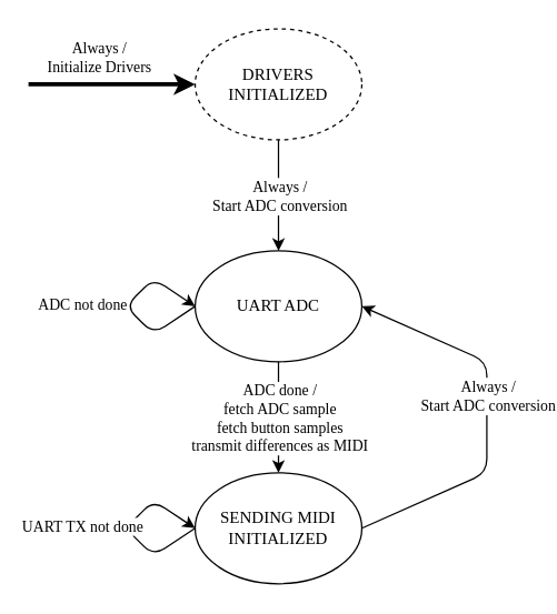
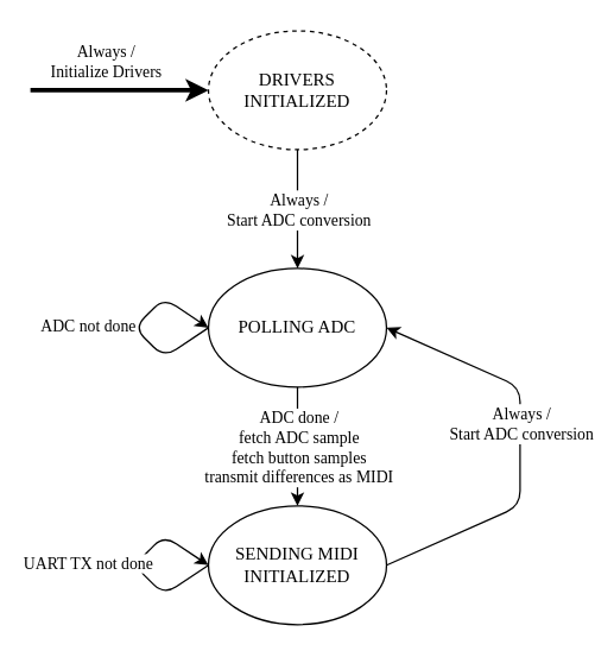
  <mxCell id="0" />
  <mxCell id="1" parent="0" />
  <mxCell id="2" value="DRIVERS INITIALIZED" style="ellipse;whiteSpace=wrap;html=1;fontFamily=Lucida Console;dashed=1;" vertex="1" parent="1"><mxGeometry x="140" y="20" width="120" height="80" as="geometry" /></mxCell>
  <mxCell id="3" value="" style="endArrow=classic;html=1;entryX=0;entryY=0.5;entryDx=0;entryDy=0;strokeWidth=3;fontFamily=Lucida Console;" edge="1" parent="1" target="2"><mxGeometry width="50" height="50" relative="1" as="geometry"><mxPoint x="20" y="60" as="sourcePoint" /><mxPoint x="160" y="-40" as="targetPoint" /></mxGeometry></mxCell>
  <mxCell id="4" value="&lt;font&gt;Always / &lt;br&gt;Initialize Drivers&lt;/font&gt;" style="edgeLabel;html=1;align=center;verticalAlign=middle;resizable=0;points=[];fontFamily=Lucida Console;" vertex="1" connectable="0" parent="3"><mxGeometry x="-0.703" y="-1" relative="1" as="geometry"><mxPoint x="32.5" y="-21" as="offset" /></mxGeometry></mxCell>
  <mxCell id="5" value="" style="endArrow=classic;html=1;strokeWidth=1;fontFamily=Lucida Console;exitX=0.5;exitY=1;exitDx=0;exitDy=0;entryX=0.5;entryY=0;entryDx=0;entryDy=0;" edge="1" parent="1" source="2" target="7"><mxGeometry width="50" height="50" relative="1" as="geometry"><mxPoint x="280" y="200" as="sourcePoint" /><mxPoint x="200" y="180" as="targetPoint" /></mxGeometry></mxCell>
  <mxCell id="6" value="Always /&lt;br&gt;Start ADC conversion" style="edgeLabel;html=1;align=center;verticalAlign=middle;resizable=0;points=[];fontFamily=Lucida Console;" vertex="1" connectable="0" parent="5"><mxGeometry x="-0.378" relative="1" as="geometry"><mxPoint y="15.17" as="offset" /></mxGeometry></mxCell>
- <mxCell id="7" value="UART ADC" style="ellipse;whiteSpace=wrap;html=1;fontFamily=Lucida Console;" vertex="1" parent="1"><mxGeometry x="140" y="180" width="120" height="80" as="geometry" /></mxCell>
+ <mxCell id="7" value="POLLING ADC" style="ellipse;whiteSpace=wrap;html=1;fontFamily=Lucida Console;" vertex="1" parent="1"><mxGeometry x="140" y="180" width="120" height="80" as="geometry" /></mxCell>
  <mxCell id="8" value="" style="endArrow=classic;html=1;strokeWidth=1;fontFamily=Lucida Console;entryX=0;entryY=0.5;entryDx=0;entryDy=0;" edge="1" parent="1" target="7"><mxGeometry width="50" height="50" relative="1" as="geometry"><mxPoint x="140" y="220" as="sourcePoint" /><mxPoint x="370" y="170" as="targetPoint" /><Array as="points"><mxPoint x="110" y="240" /><mxPoint x="90" y="220" /><mxPoint x="110" y="200" /></Array></mxGeometry></mxCell>
  <mxCell id="9" value="ADC not done" style="edgeLabel;html=1;align=center;verticalAlign=middle;resizable=0;points=[];fontFamily=Lucida Console;" vertex="1" connectable="0" parent="8"><mxGeometry x="-0.106" relative="1" as="geometry"><mxPoint x="-35.49" y="-5.49" as="offset" /></mxGeometry></mxCell>
  <mxCell id="10" value="SENDING MIDI INITIALIZED" style="ellipse;whiteSpace=wrap;html=1;fontFamily=Lucida Console;" vertex="1" parent="1"><mxGeometry x="140" y="340" width="120" height="80" as="geometry" /></mxCell>
  <mxCell id="11" value="" style="endArrow=classic;html=1;strokeWidth=1;fontFamily=Lucida Console;exitX=0.5;exitY=1;exitDx=0;exitDy=0;entryX=0.5;entryY=0;entryDx=0;entryDy=0;" edge="1" parent="1" source="7" target="10"><mxGeometry width="50" height="50" relative="1" as="geometry"><mxPoint x="-40" y="400" as="sourcePoint" /><mxPoint x="10" y="350" as="targetPoint" /></mxGeometry></mxCell>
  <mxCell id="12" value="ADC done /&lt;br&gt;fetch ADC sample&lt;br&gt;fetch button samples&lt;br&gt;transmit differences as MIDI" style="edgeLabel;html=1;align=center;verticalAlign=middle;resizable=0;points=[];fontFamily=Lucida Console;" vertex="1" connectable="0" parent="11"><mxGeometry x="-0.425" relative="1" as="geometry"><mxPoint y="17.14" as="offset" /></mxGeometry></mxCell>
  <mxCell id="13" value="" style="endArrow=classic;html=1;strokeWidth=1;fontFamily=Lucida Console;entryX=0;entryY=0.5;entryDx=0;entryDy=0;" edge="1" parent="1" target="10"><mxGeometry width="50" height="50" relative="1" as="geometry"><mxPoint x="140" y="380" as="sourcePoint" /><mxPoint x="110" y="390" as="targetPoint" /><Array as="points"><mxPoint x="110" y="400" /><mxPoint x="90" y="380" /><mxPoint x="110" y="360" /></Array></mxGeometry></mxCell>
  <mxCell id="14" value="UART TX not done" style="edgeLabel;html=1;align=center;verticalAlign=middle;resizable=0;points=[];fontFamily=Lucida Console;" vertex="1" connectable="0" parent="13"><mxGeometry x="-0.106" relative="1" as="geometry"><mxPoint x="-35.49" y="-5.49" as="offset" /></mxGeometry></mxCell>
  <mxCell id="15" value="" style="endArrow=classic;html=1;strokeWidth=1;fontFamily=Lucida Console;entryX=1;entryY=0.5;entryDx=0;entryDy=0;exitX=1;exitY=0.5;exitDx=0;exitDy=0;" edge="1" parent="1" source="10" target="7"><mxGeometry width="50" height="50" relative="1" as="geometry"><mxPoint x="350" y="340" as="sourcePoint" /><mxPoint x="400" y="290" as="targetPoint" /><Array as="points"><mxPoint x="350" y="340" /><mxPoint x="350" y="260" /></Array></mxGeometry></mxCell>
  <mxCell id="16" value="Always /&lt;br&gt;Start ADC conversion" style="edgeLabel;html=1;align=center;verticalAlign=middle;resizable=0;points=[];fontFamily=Lucida Console;" vertex="1" connectable="0" parent="15"><mxGeometry x="0.109" relative="1" as="geometry"><mxPoint as="offset" /></mxGeometry></mxCell>
